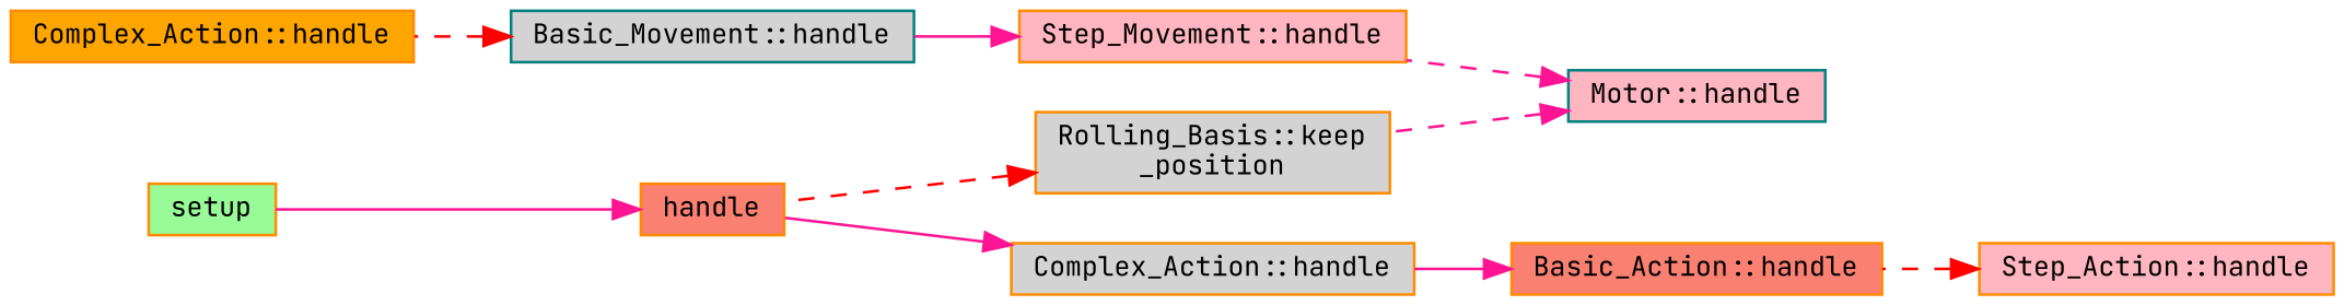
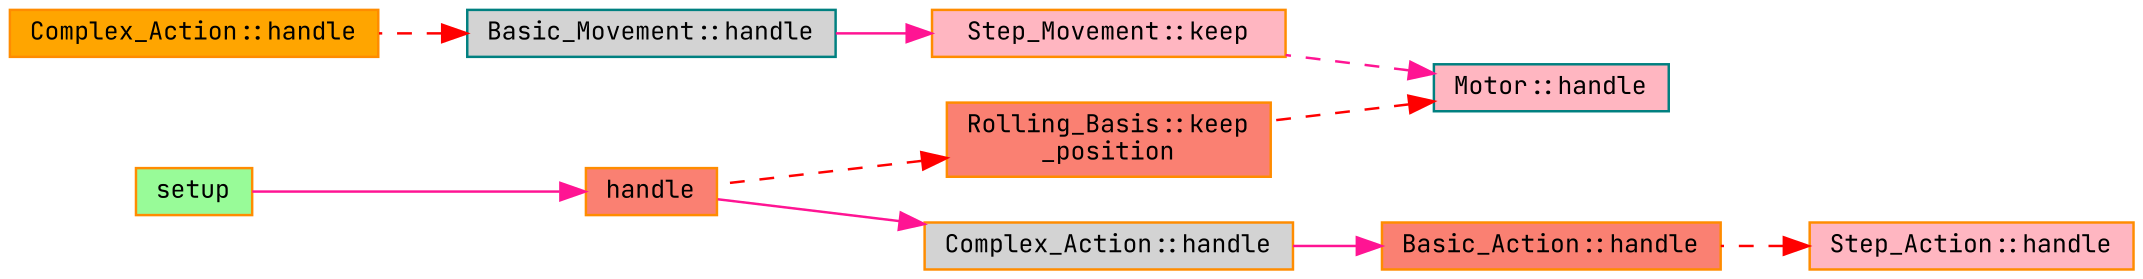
  digraph {
    fontname="JetBrains Mono"
    rankdir=RL
    node [color=darkorange fillcolor=lightpink fontname="JetBrains Mono" fontsize=10 shape=box style=filled]
    edge [color=deeppink dir=back fontname="JetBrains Mono" fontsize=10 labelfontname=Helvetica labelfontsize=10 style=dashed]
    n1 [color=teal fontcolor=black height=0.2 label="Motor::handle" width=0.4]
-   n2 [height=0.2 label="Step_Movement::handle" width=0.4]
-   n3 [fillcolor=lightgrey height=0.2 label="Rolling_Basis::keep\l_position" width=0.4]
+   n2 [height=0.2 label="Step_Movement::keep" width=0.4]
+   n3 [fillcolor=salmon height=0.2 label="Rolling_Basis::keep\l_position" width=0.4]
    n4 [color=teal fillcolor=lightgrey height=0.2 label="Basic_Movement::handle" width=0.4]
    n5 [height=0.2 label="Step_Action::handle" width=0.4]
    n6 [fillcolor=salmon height=0.2 label="Basic_Action::handle" width=0.4]
    n7 [fillcolor=salmon height=0.2 label=handle width=0.4]
    n8 [fillcolor=orange height=0.2 label="Complex_Action::handle" width=0.4]
    n9 [fillcolor=lightgrey height=0.2 label="Complex_Action::handle" width=0.4]
    n10 [fillcolor=palegreen height=0.2 label=setup width=0.4]
    n1 -> n2
-   n1 -> n3
+   n1 -> n3 [color=red]
    n2 -> n4 [style=solid]
    n3 -> n7 [color=red]
    n4 -> n8 [color=red]
    n5 -> n6 [color=red]
    n6 -> n9 [style=solid]
    n7 -> n10 [style=solid]
    n9 -> n7 [style=solid]
  }
